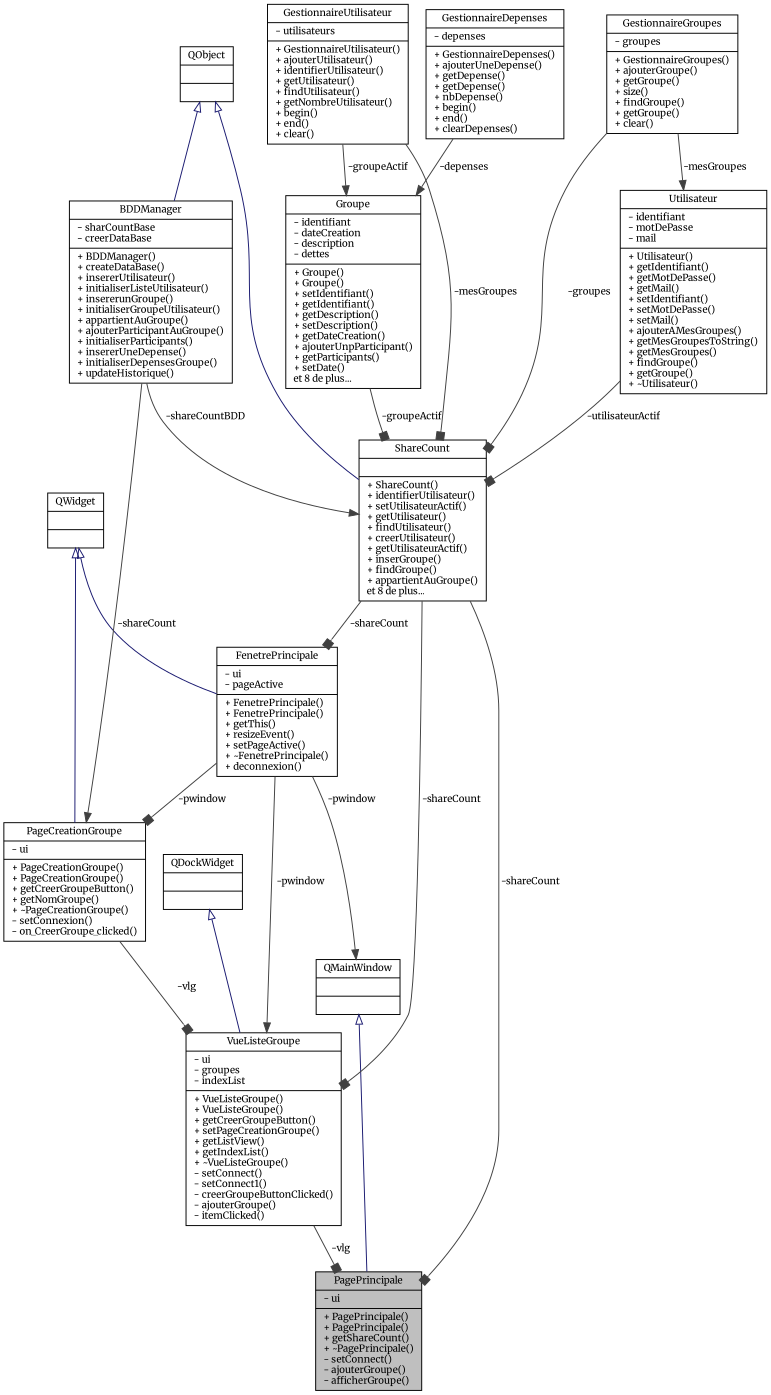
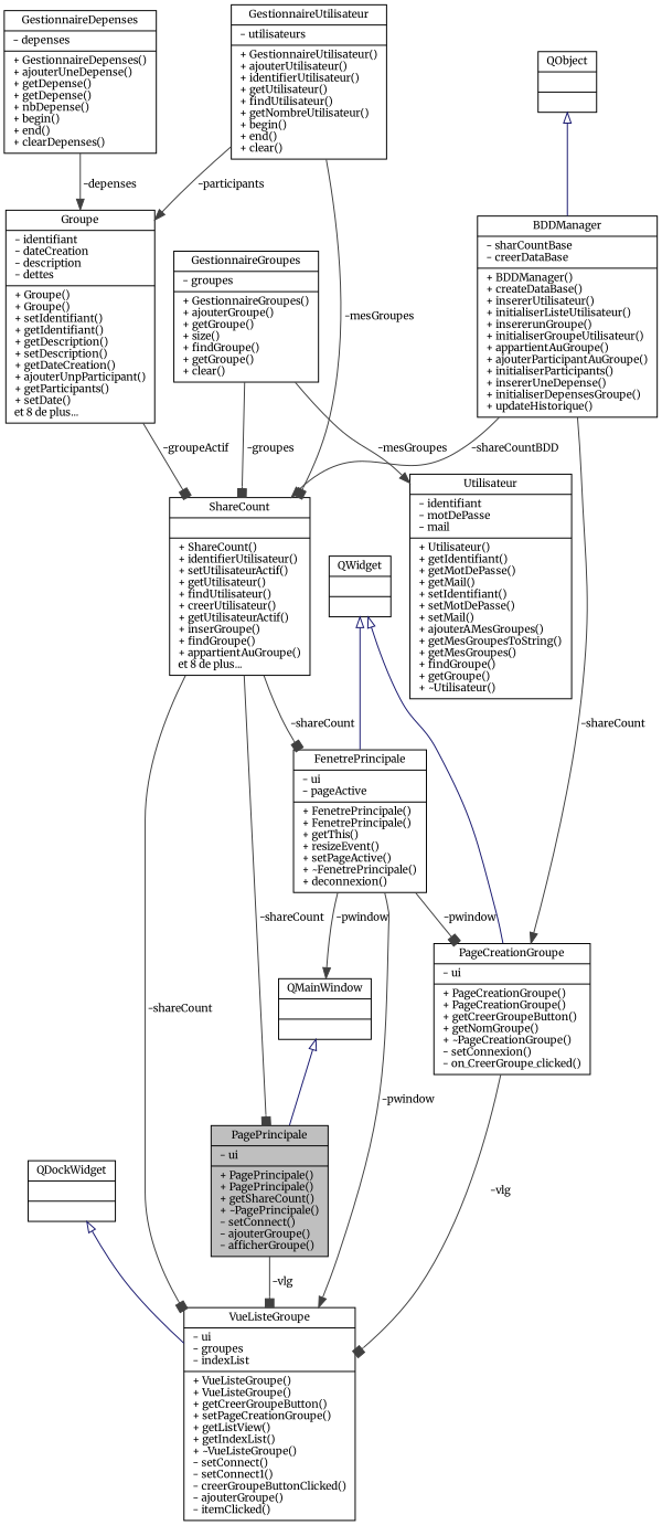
  digraph {
    fontname=Merriweather
    node [color=black fillcolor=white fontname=Merriweather fontsize=10 shape=record style=filled]
    edge [color=grey25 fontname=Merriweather fontsize=10 labelfontname=Helvetica labelfontsize=10 style=solid arrowhead=box]
    n1 [fillcolor=grey75 fontcolor=black height=0.2 label="{PagePrincipale\n|- ui\l|+ PagePrincipale()\l+ PagePrincipale()\l+ getShareCount()\l+ ~PagePrincipale()\l- setConnect()\l- ajouterGroupe()\l- afficherGroupe()\l}" width=0.4]
    n2 [height=0.2 label="{QMainWindow\n||}" width=0.4]
    n3 [height=0.2 label="{VueListeGroupe\n|- ui\l- groupes\l- indexList\l|+ VueListeGroupe()\l+ VueListeGroupe()\l+ getCreerGroupeButton()\l+ setPageCreationGroupe()\l+ getListView()\l+ getIndexList()\l+ ~VueListeGroupe()\l- setConnect()\l- setConnect1()\l- creerGroupeButtonClicked()\l- ajouterGroupe()\l- itemClicked()\l}" width=0.4]
    n4 [height=0.2 label="{QDockWidget\n||}" width=0.4]
    n5 [height=0.2 label="{PageCreationGroupe\n|- ui\l|+ PageCreationGroupe()\l+ PageCreationGroupe()\l+ getCreerGroupeButton()\l+ getNomGroupe()\l+ ~PageCreationGroupe()\l- setConnexion()\l- on_CreerGroupe_clicked()\l}" width=0.4]
    n6 [height=0.2 label="{QWidget\n||}" width=0.4]
    n7 [height=0.2 label="{FenetrePrincipale\n|- ui\l- pageActive\l|+ FenetrePrincipale()\l+ FenetrePrincipale()\l+ getThis()\l+ resizeEvent()\l+ setPageActive()\l+ ~FenetrePrincipale()\l+ deconnexion()\l}" width=0.4]
    n8 [height=0.2 label="{ShareCount\n||+ ShareCount()\l+ identifierUtilisateur()\l+ setUtilisateurActif()\l+ getUtilisateur()\l+ findUtilisateur()\l+ creerUtilisateur()\l+ getUtilisateurActif()\l+ inserGroupe()\l+ findGroupe()\l+ appartientAuGroupe()\let 8 de plus...\l}" width=0.4]
    n9 [height=0.2 label="{QObject\n||}" width=0.4]
    n10 [height=0.2 label="{BDDManager\n|- sharCountBase\l- creerDataBase\l|+ BDDManager()\l+ createDataBase()\l+ insererUtilisateur()\l+ initialiserListeUtilisateur()\l+ insererunGroupe()\l+ initialiserGroupeUtilisateur()\l+ appartientAuGroupe()\l+ ajouterParticipantAuGroupe()\l+ initialiserParticipants()\l+ insererUneDepense()\l+ initialiserDepensesGroupe()\l+ updateHistorique()\l}" width=0.4]
    n11 [height=0.2 label="{Groupe\n|- identifiant\l- dateCreation\l- description\l- dettes\l|+ Groupe()\l+ Groupe()\l+ setIdentifiant()\l+ getIdentifiant()\l+ getDescription()\l+ setDescription()\l+ getDateCreation()\l+ ajouterUnpParticipant()\l+ getParticipants()\l+ setDate()\let 8 de plus...\l}" width=0.4]
    n12 [height=0.2 label="{GestionnaireUtilisateur\n|- utilisateurs\l|+ GestionnaireUtilisateur()\l+ ajouterUtilisateur()\l+ identifierUtilisateur()\l+ getUtilisateur()\l+ findUtilisateur()\l+ getNombreUtilisateur()\l+ begin()\l+ end()\l+ clear()\l}" width=0.4]
    n13 [height=0.2 label="{GestionnaireDepenses\n|- depenses\l|+ GestionnaireDepenses()\l+ ajouterUneDepense()\l+ getDepense()\l+ getDepense()\l+ nbDepense()\l+ begin()\l+ end()\l+ clearDepenses()\l}" width=0.4]
    n14 [height=0.2 label="{Utilisateur\n|- identifiant\l- motDePasse\l- mail\l|+ Utilisateur()\l+ getIdentifiant()\l+ getMotDePasse()\l+ getMail()\l+ setIdentifiant()\l+ setMotDePasse()\l+ setMail()\l+ ajouterAMesGroupes()\l+ getMesGroupesToString()\l+ getMesGroupes()\l+ findGroupe()\l+ getGroupe()\l+ ~Utilisateur()\l}" width=0.4]
    n15 [height=0.2 label="{GestionnaireGroupes\n|- groupes\l|+ GestionnaireGroupes()\l+ ajouterGroupe()\l+ getGroupe()\l+ size()\l+ findGroupe()\l+ getGroupe()\l+ clear()\l}" width=0.4]
    n2 -> n1 [arrowtail=onormal color=midnightblue dir=back arrowhead=""]
-   n3 -> n1 [label=" -vlg"]
+   n1 -> n3 [label=" -vlg"]
    n4 -> n3 [arrowtail=onormal color=midnightblue dir=back arrowhead=""]
    n5 -> n3 [label=" -vlg"]
    n6 -> n5 [arrowtail=onormal color=midnightblue dir=back arrowhead=""]
    n6 -> n7 [arrowtail=onormal color=midnightblue dir=back arrowhead=""]
    n7 -> n2 [arrowhead=normal label=" -pwindow"]
    n7 -> n3 [arrowhead=normal label=" -pwindow"]
    n7 -> n5 [label=" -pwindow"]
    n8 -> n1 [label=" -shareCount"]
    n8 -> n3 [label=" -shareCount"]
    n8 -> n7 [label=" -shareCount"]
-   n9 -> n8 [arrowtail=onormal color=midnightblue dir=back arrowhead=""]
    n9 -> n10 [arrowtail=onormal color=midnightblue dir=back arrowhead=""]
    n10 -> n5 [arrowhead=normal label=" -shareCount"]
    n10 -> n8 [arrowhead=normal label=" -shareCountBDD"]
    n11 -> n8 [label=" -groupeActif"]
    n12 -> n8 [label=" -mesGroupes"]
-   n12 -> n11 [arrowhead=normal label=" -groupeActif"]
+   n12 -> n11 [arrowhead=normal label=" -participants"]
    n13 -> n11 [arrowhead=normal label=" -depenses"]
-   n14 -> n8 [label=" -utilisateurActif"]
    n15 -> n8 [label=" -groupes"]
    n15 -> n14 [arrowhead=normal label=" -mesGroupes"]
  }
